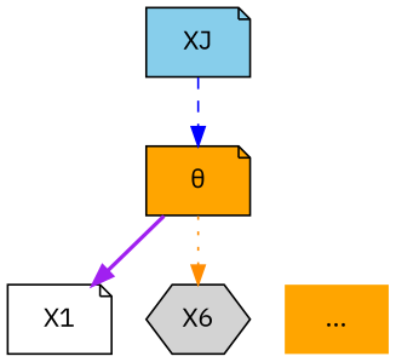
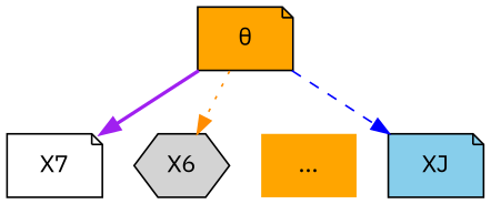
  digraph {
    fontname="IBM Plex Sans"
    node [fillcolor=orange fontname="IBM Plex Sans" shape=note style=filled]
    edge [fontname="IBM Plex Sans"]
    n1 [label="θ"]
-   X1 [fillcolor=white]
+   X1 [fillcolor=white label=X7]
    n3 [fillcolor=lightgrey label=X6 shape=hexagon]
    n4 [label="..." shape=none]
    XJ [fillcolor=skyblue]
    n1 -> X1 [color=purple style=bold]
    n1 -> n3 [color=darkorange style=dotted]
    n1 -> n4 [style=invis]
-   XJ -> n1 [color=blue style=dashed]
+   n1 -> XJ [color=blue style=dashed]
  }
